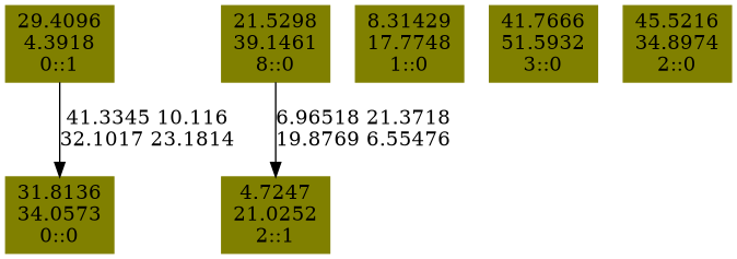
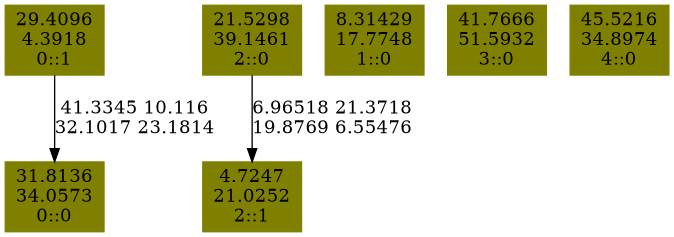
  digraph {
    node [color=olive fontsize=14 shape=rectangle style=filled]
    n1 [label="31.8136\n34.0573\n0::0\n"]
    n2 [label="29.4096\n4.3918\n0::1\n"]
-   n3 [label="21.5298\n39.1461\n8::0\n"]
+   n3 [label="21.5298\n39.1461\n2::0\n"]
    n4 [label="4.7247\n21.0252\n2::1\n"]
    n5 [label="8.31429\n17.7748\n1::0\n"]
    n6 [label="41.7666\n51.5932\n3::0\n"]
-   n7 [label="45.5216\n34.8974\n2::0\n"]
+   n7 [label="45.5216\n34.8974\n4::0\n"]
    n2 -> n1 [label="41.3345 10.116 \n32.1017 23.1814 \n"]
    n3 -> n4 [label="6.96518 21.3718 \n19.8769 6.55476 \n"]
  }
